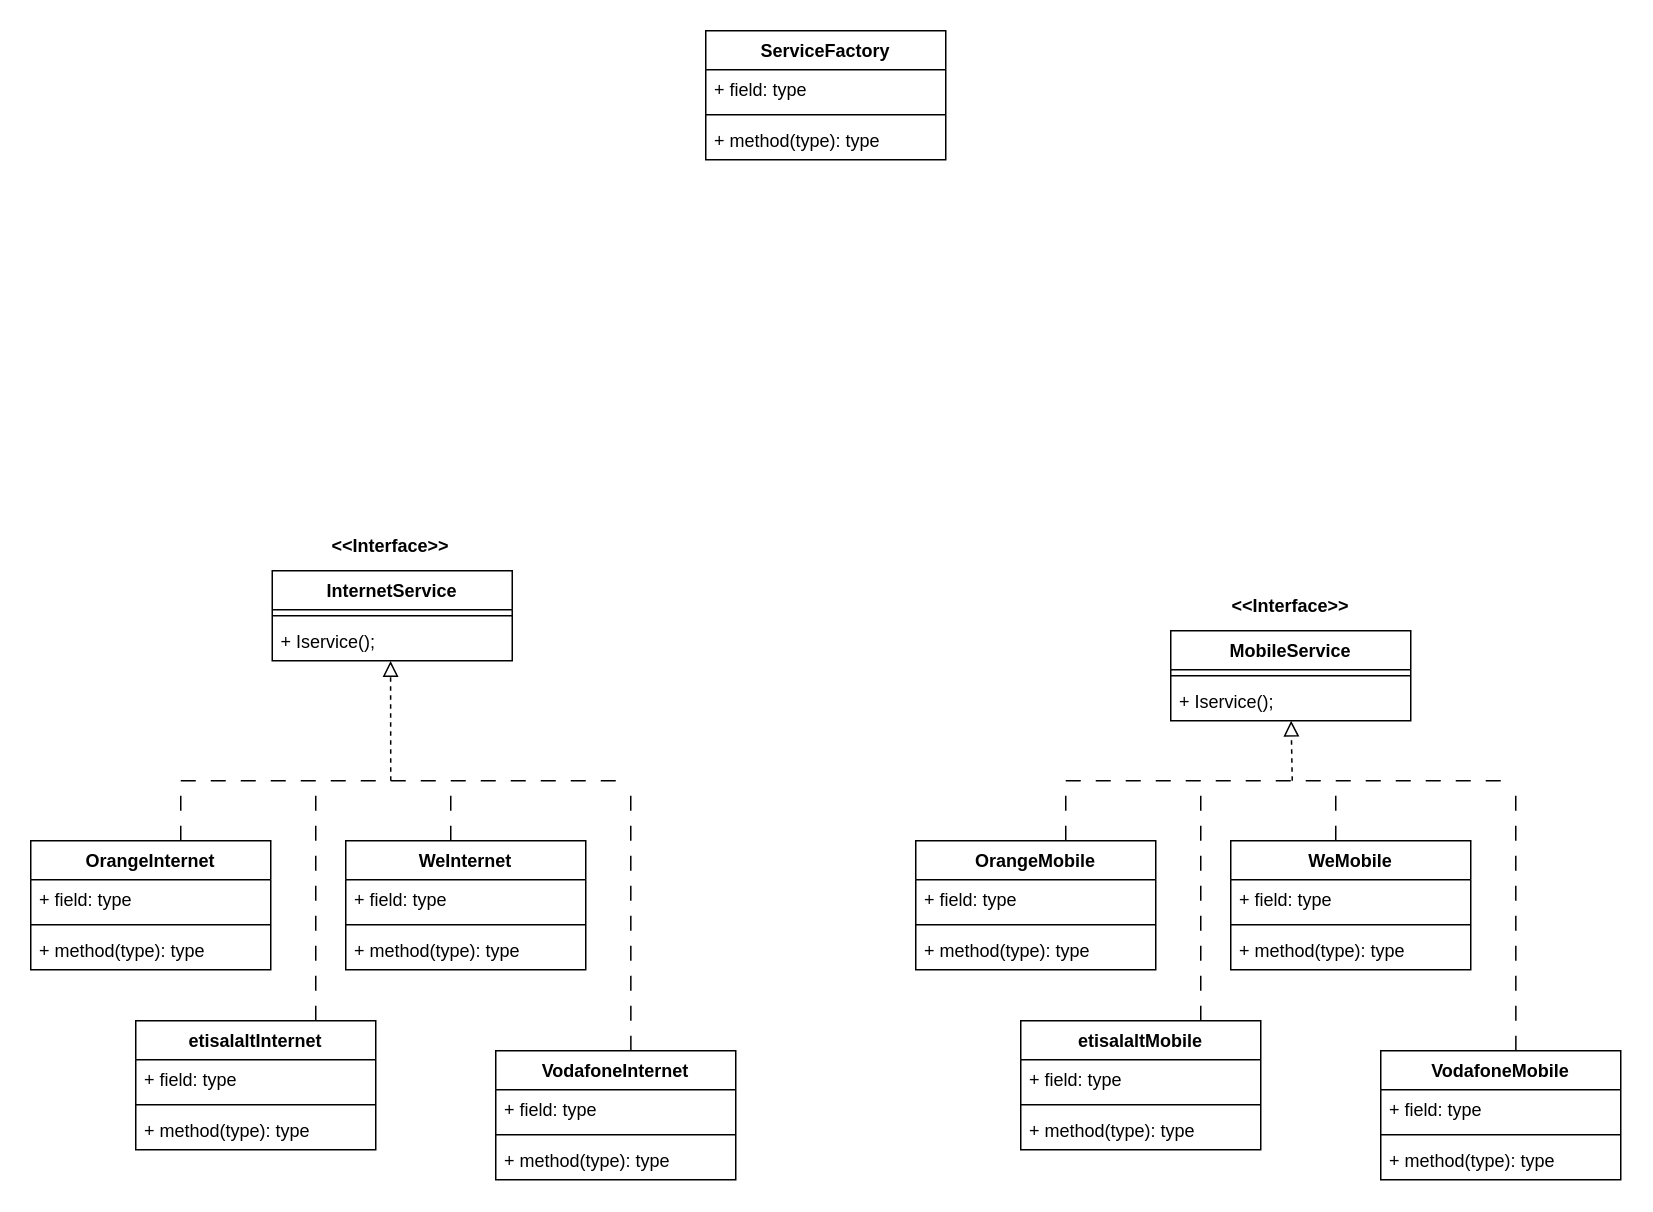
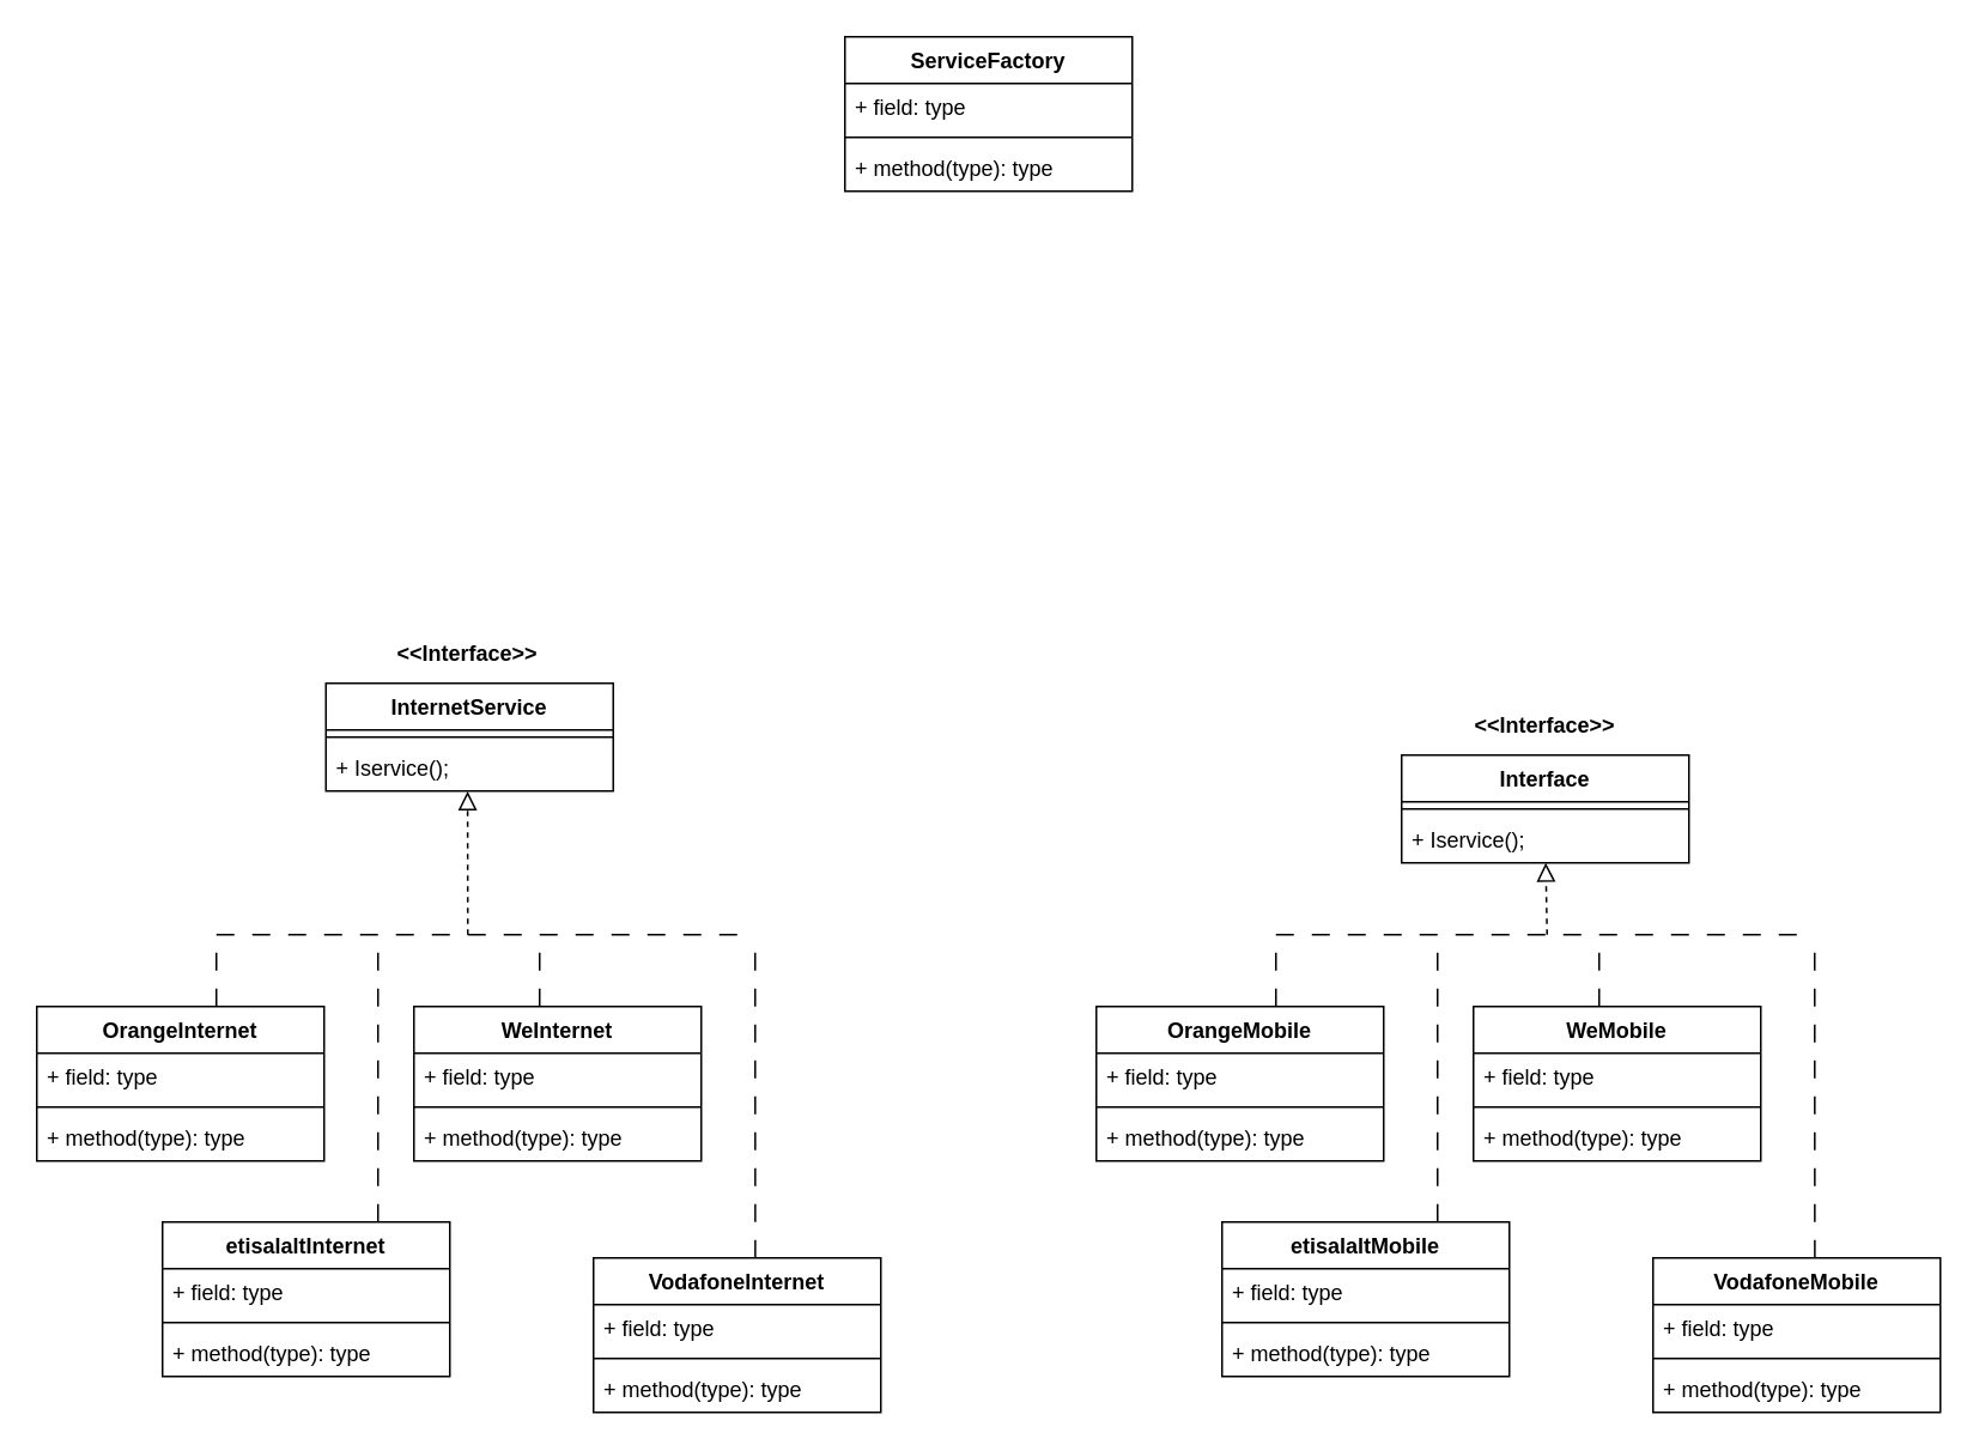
  <mxCell id="0" />
  <mxCell id="1" parent="0" />
  <mxCell id="2" value="OrangeInternet" style="swimlane;fontStyle=1;align=center;verticalAlign=top;childLayout=stackLayout;horizontal=1;startSize=26;horizontalStack=0;resizeParent=1;resizeParentMax=0;resizeLast=0;collapsible=1;marginBottom=0;" vertex="1" parent="1"><mxGeometry x="20" y="560" width="160" height="86" as="geometry" /></mxCell>
  <mxCell id="3" value="+ field: type" style="text;strokeColor=none;fillColor=none;align=left;verticalAlign=top;spacingLeft=4;spacingRight=4;overflow=hidden;rotatable=0;points=[[0,0.5],[1,0.5]];portConstraint=eastwest;" vertex="1" parent="2"><mxGeometry y="26" width="160" height="26" as="geometry" /></mxCell>
  <mxCell id="4" value="" style="line;strokeWidth=1;fillColor=none;align=left;verticalAlign=middle;spacingTop=-1;spacingLeft=3;spacingRight=3;rotatable=0;labelPosition=right;points=[];portConstraint=eastwest;strokeColor=inherit;" vertex="1" parent="2"><mxGeometry y="52" width="160" height="8" as="geometry" /></mxCell>
  <mxCell id="5" value="+ method(type): type" style="text;strokeColor=none;fillColor=none;align=left;verticalAlign=top;spacingLeft=4;spacingRight=4;overflow=hidden;rotatable=0;points=[[0,0.5],[1,0.5]];portConstraint=eastwest;" vertex="1" parent="2"><mxGeometry y="60" width="160" height="26" as="geometry" /></mxCell>
  <mxCell id="6" value="etisalaltInternet" style="swimlane;fontStyle=1;align=center;verticalAlign=top;childLayout=stackLayout;horizontal=1;startSize=26;horizontalStack=0;resizeParent=1;resizeParentMax=0;resizeLast=0;collapsible=1;marginBottom=0;" vertex="1" parent="1"><mxGeometry x="90" y="680" width="160" height="86" as="geometry" /></mxCell>
  <mxCell id="7" value="+ field: type" style="text;strokeColor=none;fillColor=none;align=left;verticalAlign=top;spacingLeft=4;spacingRight=4;overflow=hidden;rotatable=0;points=[[0,0.5],[1,0.5]];portConstraint=eastwest;" vertex="1" parent="6"><mxGeometry y="26" width="160" height="26" as="geometry" /></mxCell>
  <mxCell id="8" value="" style="line;strokeWidth=1;fillColor=none;align=left;verticalAlign=middle;spacingTop=-1;spacingLeft=3;spacingRight=3;rotatable=0;labelPosition=right;points=[];portConstraint=eastwest;strokeColor=inherit;" vertex="1" parent="6"><mxGeometry y="52" width="160" height="8" as="geometry" /></mxCell>
  <mxCell id="9" value="+ method(type): type" style="text;strokeColor=none;fillColor=none;align=left;verticalAlign=top;spacingLeft=4;spacingRight=4;overflow=hidden;rotatable=0;points=[[0,0.5],[1,0.5]];portConstraint=eastwest;" vertex="1" parent="6"><mxGeometry y="60" width="160" height="26" as="geometry" /></mxCell>
  <mxCell id="10" value="VodafoneInternet" style="swimlane;fontStyle=1;align=center;verticalAlign=top;childLayout=stackLayout;horizontal=1;startSize=26;horizontalStack=0;resizeParent=1;resizeParentMax=0;resizeLast=0;collapsible=1;marginBottom=0;" vertex="1" parent="1"><mxGeometry x="330" y="700" width="160" height="86" as="geometry" /></mxCell>
  <mxCell id="11" value="+ field: type" style="text;strokeColor=none;fillColor=none;align=left;verticalAlign=top;spacingLeft=4;spacingRight=4;overflow=hidden;rotatable=0;points=[[0,0.5],[1,0.5]];portConstraint=eastwest;" vertex="1" parent="10"><mxGeometry y="26" width="160" height="26" as="geometry" /></mxCell>
  <mxCell id="12" value="" style="line;strokeWidth=1;fillColor=none;align=left;verticalAlign=middle;spacingTop=-1;spacingLeft=3;spacingRight=3;rotatable=0;labelPosition=right;points=[];portConstraint=eastwest;strokeColor=inherit;" vertex="1" parent="10"><mxGeometry y="52" width="160" height="8" as="geometry" /></mxCell>
  <mxCell id="13" value="+ method(type): type" style="text;strokeColor=none;fillColor=none;align=left;verticalAlign=top;spacingLeft=4;spacingRight=4;overflow=hidden;rotatable=0;points=[[0,0.5],[1,0.5]];portConstraint=eastwest;" vertex="1" parent="10"><mxGeometry y="60" width="160" height="26" as="geometry" /></mxCell>
  <mxCell id="14" value="WeInternet" style="swimlane;fontStyle=1;align=center;verticalAlign=top;childLayout=stackLayout;horizontal=1;startSize=26;horizontalStack=0;resizeParent=1;resizeParentMax=0;resizeLast=0;collapsible=1;marginBottom=0;" vertex="1" parent="1"><mxGeometry x="230" y="560" width="160" height="86" as="geometry" /></mxCell>
  <mxCell id="15" value="+ field: type" style="text;strokeColor=none;fillColor=none;align=left;verticalAlign=top;spacingLeft=4;spacingRight=4;overflow=hidden;rotatable=0;points=[[0,0.5],[1,0.5]];portConstraint=eastwest;" vertex="1" parent="14"><mxGeometry y="26" width="160" height="26" as="geometry" /></mxCell>
  <mxCell id="16" value="" style="line;strokeWidth=1;fillColor=none;align=left;verticalAlign=middle;spacingTop=-1;spacingLeft=3;spacingRight=3;rotatable=0;labelPosition=right;points=[];portConstraint=eastwest;strokeColor=inherit;" vertex="1" parent="14"><mxGeometry y="52" width="160" height="8" as="geometry" /></mxCell>
  <mxCell id="17" value="+ method(type): type" style="text;strokeColor=none;fillColor=none;align=left;verticalAlign=top;spacingLeft=4;spacingRight=4;overflow=hidden;rotatable=0;points=[[0,0.5],[1,0.5]];portConstraint=eastwest;" vertex="1" parent="14"><mxGeometry y="60" width="160" height="26" as="geometry" /></mxCell>
  <mxCell id="18" value="" style="endArrow=none;startArrow=none;endFill=0;startFill=0;endSize=8;html=1;verticalAlign=bottom;dashed=1;labelBackgroundColor=none;dashPattern=10 10;rounded=0;" edge="1" parent="1"><mxGeometry width="160" relative="1" as="geometry"><mxPoint x="120" y="520" as="sourcePoint" /><mxPoint x="420" y="520" as="targetPoint" /></mxGeometry></mxCell>
  <mxCell id="19" value="" style="endArrow=block;startArrow=none;endFill=0;startFill=0;endSize=8;html=1;verticalAlign=bottom;dashed=1;labelBackgroundColor=none;rounded=0;entryX=0.493;entryY=1.007;entryDx=0;entryDy=0;entryPerimeter=0;" edge="1" parent="1" target="48"><mxGeometry width="160" relative="1" as="geometry"><mxPoint x="260" y="520" as="sourcePoint" /><mxPoint x="269" y="380" as="targetPoint" /></mxGeometry></mxCell>
  <mxCell id="20" value="" style="endArrow=none;startArrow=none;endFill=0;startFill=0;endSize=8;html=1;verticalAlign=bottom;dashed=1;labelBackgroundColor=none;dashPattern=10 10;rounded=0;exitX=0.625;exitY=0;exitDx=0;exitDy=0;exitPerimeter=0;" edge="1" parent="1" source="2"><mxGeometry width="160" relative="1" as="geometry"><mxPoint x="30" y="550" as="sourcePoint" /><mxPoint x="120" y="520" as="targetPoint" /></mxGeometry></mxCell>
  <mxCell id="21" value="" style="endArrow=none;startArrow=none;endFill=0;startFill=0;endSize=8;html=1;verticalAlign=bottom;dashed=1;labelBackgroundColor=none;dashPattern=10 10;rounded=0;exitX=0.75;exitY=0;exitDx=0;exitDy=0;" edge="1" parent="1" source="6"><mxGeometry width="160" relative="1" as="geometry"><mxPoint x="210" y="550" as="sourcePoint" /><mxPoint x="210" y="520" as="targetPoint" /></mxGeometry></mxCell>
  <mxCell id="22" value="" style="endArrow=none;startArrow=none;endFill=0;startFill=0;endSize=8;html=1;verticalAlign=bottom;dashed=1;labelBackgroundColor=none;dashPattern=10 10;rounded=0;exitX=0.563;exitY=0;exitDx=0;exitDy=0;exitPerimeter=0;" edge="1" parent="1" source="10"><mxGeometry width="160" relative="1" as="geometry"><mxPoint x="420" y="560" as="sourcePoint" /><mxPoint x="420" y="520" as="targetPoint" /></mxGeometry></mxCell>
  <mxCell id="23" value="" style="endArrow=none;startArrow=none;endFill=0;startFill=0;endSize=8;html=1;verticalAlign=bottom;dashed=1;labelBackgroundColor=none;dashPattern=10 10;rounded=0;exitX=0.625;exitY=0;exitDx=0;exitDy=0;exitPerimeter=0;" edge="1" parent="1"><mxGeometry width="160" relative="1" as="geometry"><mxPoint x="300" y="560" as="sourcePoint" /><mxPoint x="300" y="520" as="targetPoint" /></mxGeometry></mxCell>
  <mxCell id="24" value="OrangeMobile" style="swimlane;fontStyle=1;align=center;verticalAlign=top;childLayout=stackLayout;horizontal=1;startSize=26;horizontalStack=0;resizeParent=1;resizeParentMax=0;resizeLast=0;collapsible=1;marginBottom=0;" vertex="1" parent="1"><mxGeometry x="610" y="560" width="160" height="86" as="geometry" /></mxCell>
  <mxCell id="25" value="+ field: type" style="text;strokeColor=none;fillColor=none;align=left;verticalAlign=top;spacingLeft=4;spacingRight=4;overflow=hidden;rotatable=0;points=[[0,0.5],[1,0.5]];portConstraint=eastwest;" vertex="1" parent="24"><mxGeometry y="26" width="160" height="26" as="geometry" /></mxCell>
  <mxCell id="26" value="" style="line;strokeWidth=1;fillColor=none;align=left;verticalAlign=middle;spacingTop=-1;spacingLeft=3;spacingRight=3;rotatable=0;labelPosition=right;points=[];portConstraint=eastwest;strokeColor=inherit;" vertex="1" parent="24"><mxGeometry y="52" width="160" height="8" as="geometry" /></mxCell>
  <mxCell id="27" value="+ method(type): type" style="text;strokeColor=none;fillColor=none;align=left;verticalAlign=top;spacingLeft=4;spacingRight=4;overflow=hidden;rotatable=0;points=[[0,0.5],[1,0.5]];portConstraint=eastwest;" vertex="1" parent="24"><mxGeometry y="60" width="160" height="26" as="geometry" /></mxCell>
  <mxCell id="28" value="etisalaltMobile" style="swimlane;fontStyle=1;align=center;verticalAlign=top;childLayout=stackLayout;horizontal=1;startSize=26;horizontalStack=0;resizeParent=1;resizeParentMax=0;resizeLast=0;collapsible=1;marginBottom=0;" vertex="1" parent="1"><mxGeometry x="680" y="680" width="160" height="86" as="geometry" /></mxCell>
  <mxCell id="29" value="+ field: type" style="text;strokeColor=none;fillColor=none;align=left;verticalAlign=top;spacingLeft=4;spacingRight=4;overflow=hidden;rotatable=0;points=[[0,0.5],[1,0.5]];portConstraint=eastwest;" vertex="1" parent="28"><mxGeometry y="26" width="160" height="26" as="geometry" /></mxCell>
  <mxCell id="30" value="" style="line;strokeWidth=1;fillColor=none;align=left;verticalAlign=middle;spacingTop=-1;spacingLeft=3;spacingRight=3;rotatable=0;labelPosition=right;points=[];portConstraint=eastwest;strokeColor=inherit;" vertex="1" parent="28"><mxGeometry y="52" width="160" height="8" as="geometry" /></mxCell>
  <mxCell id="31" value="+ method(type): type" style="text;strokeColor=none;fillColor=none;align=left;verticalAlign=top;spacingLeft=4;spacingRight=4;overflow=hidden;rotatable=0;points=[[0,0.5],[1,0.5]];portConstraint=eastwest;" vertex="1" parent="28"><mxGeometry y="60" width="160" height="26" as="geometry" /></mxCell>
  <mxCell id="32" value="VodafoneMobile" style="swimlane;fontStyle=1;align=center;verticalAlign=top;childLayout=stackLayout;horizontal=1;startSize=26;horizontalStack=0;resizeParent=1;resizeParentMax=0;resizeLast=0;collapsible=1;marginBottom=0;" vertex="1" parent="1"><mxGeometry x="920" y="700" width="160" height="86" as="geometry" /></mxCell>
  <mxCell id="33" value="+ field: type" style="text;strokeColor=none;fillColor=none;align=left;verticalAlign=top;spacingLeft=4;spacingRight=4;overflow=hidden;rotatable=0;points=[[0,0.5],[1,0.5]];portConstraint=eastwest;" vertex="1" parent="32"><mxGeometry y="26" width="160" height="26" as="geometry" /></mxCell>
  <mxCell id="34" value="" style="line;strokeWidth=1;fillColor=none;align=left;verticalAlign=middle;spacingTop=-1;spacingLeft=3;spacingRight=3;rotatable=0;labelPosition=right;points=[];portConstraint=eastwest;strokeColor=inherit;" vertex="1" parent="32"><mxGeometry y="52" width="160" height="8" as="geometry" /></mxCell>
  <mxCell id="35" value="+ method(type): type" style="text;strokeColor=none;fillColor=none;align=left;verticalAlign=top;spacingLeft=4;spacingRight=4;overflow=hidden;rotatable=0;points=[[0,0.5],[1,0.5]];portConstraint=eastwest;" vertex="1" parent="32"><mxGeometry y="60" width="160" height="26" as="geometry" /></mxCell>
  <mxCell id="36" value="WeMobile" style="swimlane;fontStyle=1;align=center;verticalAlign=top;childLayout=stackLayout;horizontal=1;startSize=26;horizontalStack=0;resizeParent=1;resizeParentMax=0;resizeLast=0;collapsible=1;marginBottom=0;" vertex="1" parent="1"><mxGeometry x="820" y="560" width="160" height="86" as="geometry" /></mxCell>
  <mxCell id="37" value="+ field: type" style="text;strokeColor=none;fillColor=none;align=left;verticalAlign=top;spacingLeft=4;spacingRight=4;overflow=hidden;rotatable=0;points=[[0,0.5],[1,0.5]];portConstraint=eastwest;" vertex="1" parent="36"><mxGeometry y="26" width="160" height="26" as="geometry" /></mxCell>
  <mxCell id="38" value="" style="line;strokeWidth=1;fillColor=none;align=left;verticalAlign=middle;spacingTop=-1;spacingLeft=3;spacingRight=3;rotatable=0;labelPosition=right;points=[];portConstraint=eastwest;strokeColor=inherit;" vertex="1" parent="36"><mxGeometry y="52" width="160" height="8" as="geometry" /></mxCell>
  <mxCell id="39" value="+ method(type): type" style="text;strokeColor=none;fillColor=none;align=left;verticalAlign=top;spacingLeft=4;spacingRight=4;overflow=hidden;rotatable=0;points=[[0,0.5],[1,0.5]];portConstraint=eastwest;" vertex="1" parent="36"><mxGeometry y="60" width="160" height="26" as="geometry" /></mxCell>
  <mxCell id="40" value="" style="endArrow=none;startArrow=none;endFill=0;startFill=0;endSize=8;html=1;verticalAlign=bottom;dashed=1;labelBackgroundColor=none;dashPattern=10 10;rounded=0;" edge="1" parent="1"><mxGeometry width="160" relative="1" as="geometry"><mxPoint x="710" y="520" as="sourcePoint" /><mxPoint x="1010" y="520" as="targetPoint" /></mxGeometry></mxCell>
  <mxCell id="41" value="" style="endArrow=block;startArrow=none;endFill=0;startFill=0;endSize=8;html=1;verticalAlign=bottom;dashed=1;labelBackgroundColor=none;rounded=0;" edge="1" parent="1" target="52"><mxGeometry width="160" relative="1" as="geometry"><mxPoint x="861" y="520" as="sourcePoint" /><mxPoint x="860.83" y="492" as="targetPoint" /></mxGeometry></mxCell>
  <mxCell id="42" value="" style="endArrow=none;startArrow=none;endFill=0;startFill=0;endSize=8;html=1;verticalAlign=bottom;dashed=1;labelBackgroundColor=none;dashPattern=10 10;rounded=0;exitX=0.625;exitY=0;exitDx=0;exitDy=0;exitPerimeter=0;" edge="1" parent="1" source="24"><mxGeometry width="160" relative="1" as="geometry"><mxPoint x="620" y="550" as="sourcePoint" /><mxPoint x="710" y="520" as="targetPoint" /></mxGeometry></mxCell>
  <mxCell id="43" value="" style="endArrow=none;startArrow=none;endFill=0;startFill=0;endSize=8;html=1;verticalAlign=bottom;dashed=1;labelBackgroundColor=none;dashPattern=10 10;rounded=0;exitX=0.75;exitY=0;exitDx=0;exitDy=0;" edge="1" parent="1" source="28"><mxGeometry width="160" relative="1" as="geometry"><mxPoint x="800" y="550" as="sourcePoint" /><mxPoint x="800" y="520" as="targetPoint" /></mxGeometry></mxCell>
  <mxCell id="44" value="" style="endArrow=none;startArrow=none;endFill=0;startFill=0;endSize=8;html=1;verticalAlign=bottom;dashed=1;labelBackgroundColor=none;dashPattern=10 10;rounded=0;exitX=0.563;exitY=0;exitDx=0;exitDy=0;exitPerimeter=0;" edge="1" parent="1" source="32"><mxGeometry width="160" relative="1" as="geometry"><mxPoint x="1010" y="560" as="sourcePoint" /><mxPoint x="1010" y="520" as="targetPoint" /></mxGeometry></mxCell>
  <mxCell id="45" value="" style="endArrow=none;startArrow=none;endFill=0;startFill=0;endSize=8;html=1;verticalAlign=bottom;dashed=1;labelBackgroundColor=none;dashPattern=10 10;rounded=0;exitX=0.625;exitY=0;exitDx=0;exitDy=0;exitPerimeter=0;" edge="1" parent="1"><mxGeometry width="160" relative="1" as="geometry"><mxPoint x="890" y="560" as="sourcePoint" /><mxPoint x="890" y="520" as="targetPoint" /></mxGeometry></mxCell>
  <mxCell id="46" value="InternetService" style="swimlane;fontStyle=1;align=center;verticalAlign=top;childLayout=stackLayout;horizontal=1;startSize=26;horizontalStack=0;resizeParent=1;resizeParentMax=0;resizeLast=0;collapsible=1;marginBottom=0;" vertex="1" parent="1"><mxGeometry x="181" y="380" width="160" height="60" as="geometry" /></mxCell>
  <mxCell id="47" value="" style="line;strokeWidth=1;fillColor=none;align=left;verticalAlign=middle;spacingTop=-1;spacingLeft=3;spacingRight=3;rotatable=0;labelPosition=right;points=[];portConstraint=eastwest;strokeColor=inherit;" vertex="1" parent="46"><mxGeometry y="26" width="160" height="8" as="geometry" /></mxCell>
  <mxCell id="48" value="+ Iservice();" style="text;strokeColor=none;fillColor=none;align=left;verticalAlign=top;spacingLeft=4;spacingRight=4;overflow=hidden;rotatable=0;points=[[0,0.5],[1,0.5]];portConstraint=eastwest;" vertex="1" parent="46"><mxGeometry y="34" width="160" height="26" as="geometry" /></mxCell>
  <mxCell id="49" value="&lt;&lt;Interface&gt;&gt;" style="text;align=center;fontStyle=1;verticalAlign=middle;spacingLeft=3;spacingRight=3;strokeColor=none;rotatable=0;points=[[0,0.5],[1,0.5]];portConstraint=eastwest;" vertex="1" parent="1"><mxGeometry x="220" y="350" width="80" height="26" as="geometry" /></mxCell>
- <mxCell id="50" value="MobileService" style="swimlane;fontStyle=1;align=center;verticalAlign=top;childLayout=stackLayout;horizontal=1;startSize=26;horizontalStack=0;resizeParent=1;resizeParentMax=0;resizeLast=0;collapsible=1;marginBottom=0;" vertex="1" parent="1"><mxGeometry x="780" y="420" width="160" height="60" as="geometry" /></mxCell>
+ <mxCell id="50" value="Interface" style="swimlane;fontStyle=1;align=center;verticalAlign=top;childLayout=stackLayout;horizontal=1;startSize=26;horizontalStack=0;resizeParent=1;resizeParentMax=0;resizeLast=0;collapsible=1;marginBottom=0;" vertex="1" parent="1"><mxGeometry x="780" y="420" width="160" height="60" as="geometry" /></mxCell>
  <mxCell id="51" value="" style="line;strokeWidth=1;fillColor=none;align=left;verticalAlign=middle;spacingTop=-1;spacingLeft=3;spacingRight=3;rotatable=0;labelPosition=right;points=[];portConstraint=eastwest;strokeColor=inherit;" vertex="1" parent="50"><mxGeometry y="26" width="160" height="8" as="geometry" /></mxCell>
  <mxCell id="52" value="+ Iservice();" style="text;strokeColor=none;fillColor=none;align=left;verticalAlign=top;spacingLeft=4;spacingRight=4;overflow=hidden;rotatable=0;points=[[0,0.5],[1,0.5]];portConstraint=eastwest;" vertex="1" parent="50"><mxGeometry y="34" width="160" height="26" as="geometry" /></mxCell>
  <mxCell id="53" value="&lt;&lt;Interface&gt;&gt;" style="text;align=center;fontStyle=1;verticalAlign=middle;spacingLeft=3;spacingRight=3;strokeColor=none;rotatable=0;points=[[0,0.5],[1,0.5]];portConstraint=eastwest;" vertex="1" parent="1"><mxGeometry x="820" y="390" width="80" height="26" as="geometry" /></mxCell>
  <mxCell id="54" value="ServiceFactory" style="swimlane;fontStyle=1;align=center;verticalAlign=top;childLayout=stackLayout;horizontal=1;startSize=26;horizontalStack=0;resizeParent=1;resizeParentMax=0;resizeLast=0;collapsible=1;marginBottom=0;" vertex="1" parent="1"><mxGeometry x="470" y="20" width="160" height="86" as="geometry" /></mxCell>
  <mxCell id="55" value="+ field: type" style="text;strokeColor=none;fillColor=none;align=left;verticalAlign=top;spacingLeft=4;spacingRight=4;overflow=hidden;rotatable=0;points=[[0,0.5],[1,0.5]];portConstraint=eastwest;" vertex="1" parent="54"><mxGeometry y="26" width="160" height="26" as="geometry" /></mxCell>
  <mxCell id="56" value="" style="line;strokeWidth=1;fillColor=none;align=left;verticalAlign=middle;spacingTop=-1;spacingLeft=3;spacingRight=3;rotatable=0;labelPosition=right;points=[];portConstraint=eastwest;strokeColor=inherit;" vertex="1" parent="54"><mxGeometry y="52" width="160" height="8" as="geometry" /></mxCell>
  <mxCell id="57" value="+ method(type): type" style="text;strokeColor=none;fillColor=none;align=left;verticalAlign=top;spacingLeft=4;spacingRight=4;overflow=hidden;rotatable=0;points=[[0,0.5],[1,0.5]];portConstraint=eastwest;" vertex="1" parent="54"><mxGeometry y="60" width="160" height="26" as="geometry" /></mxCell>
